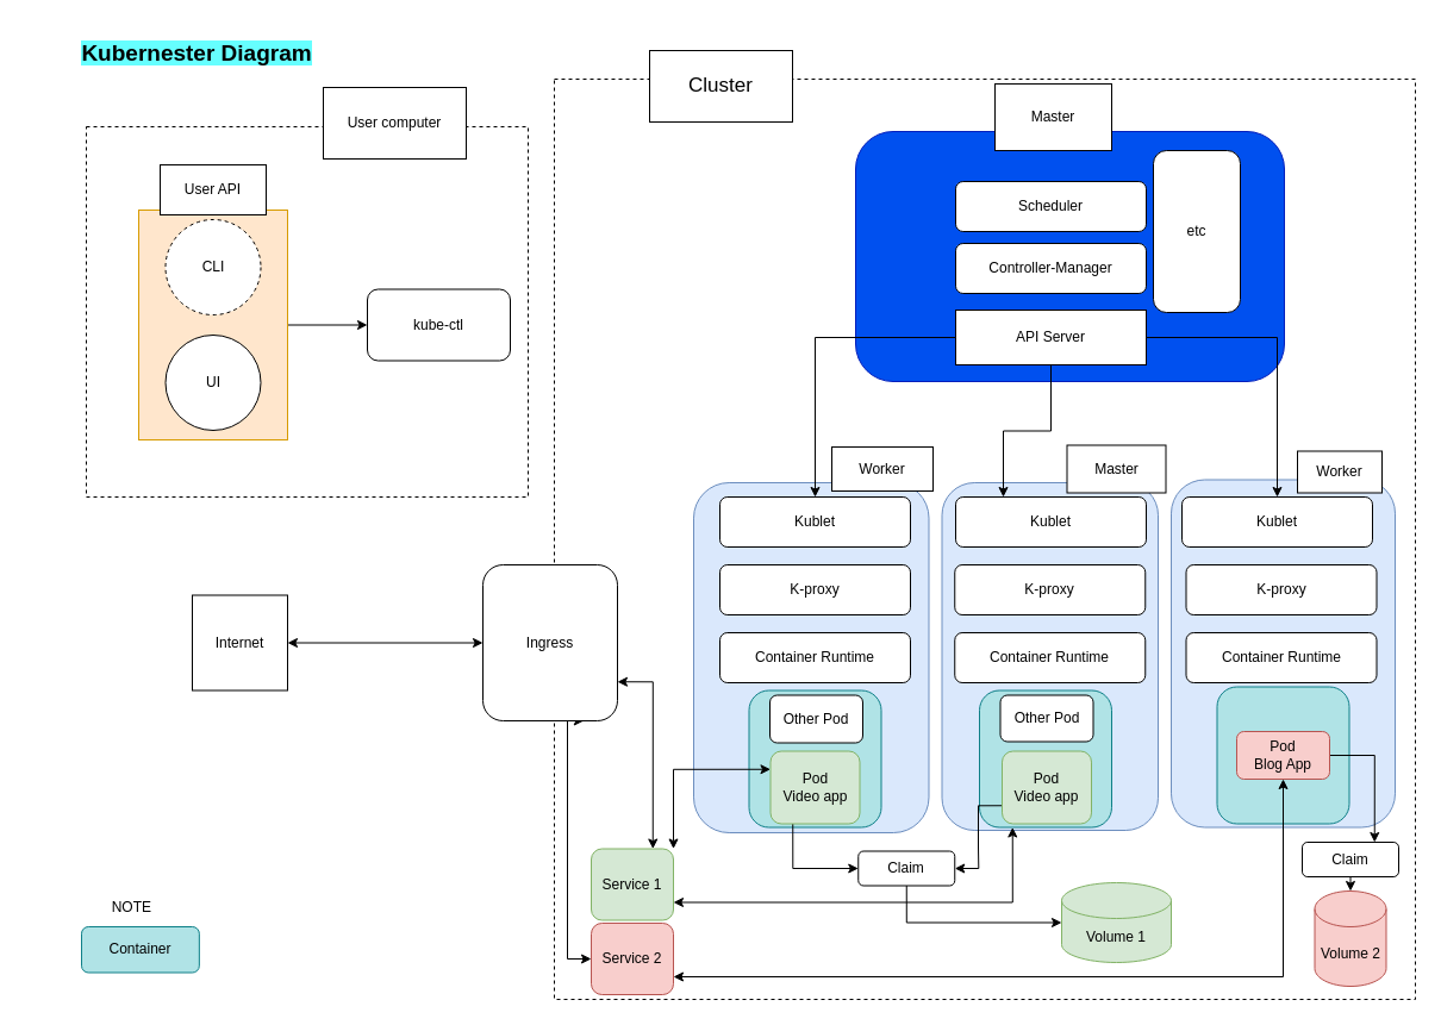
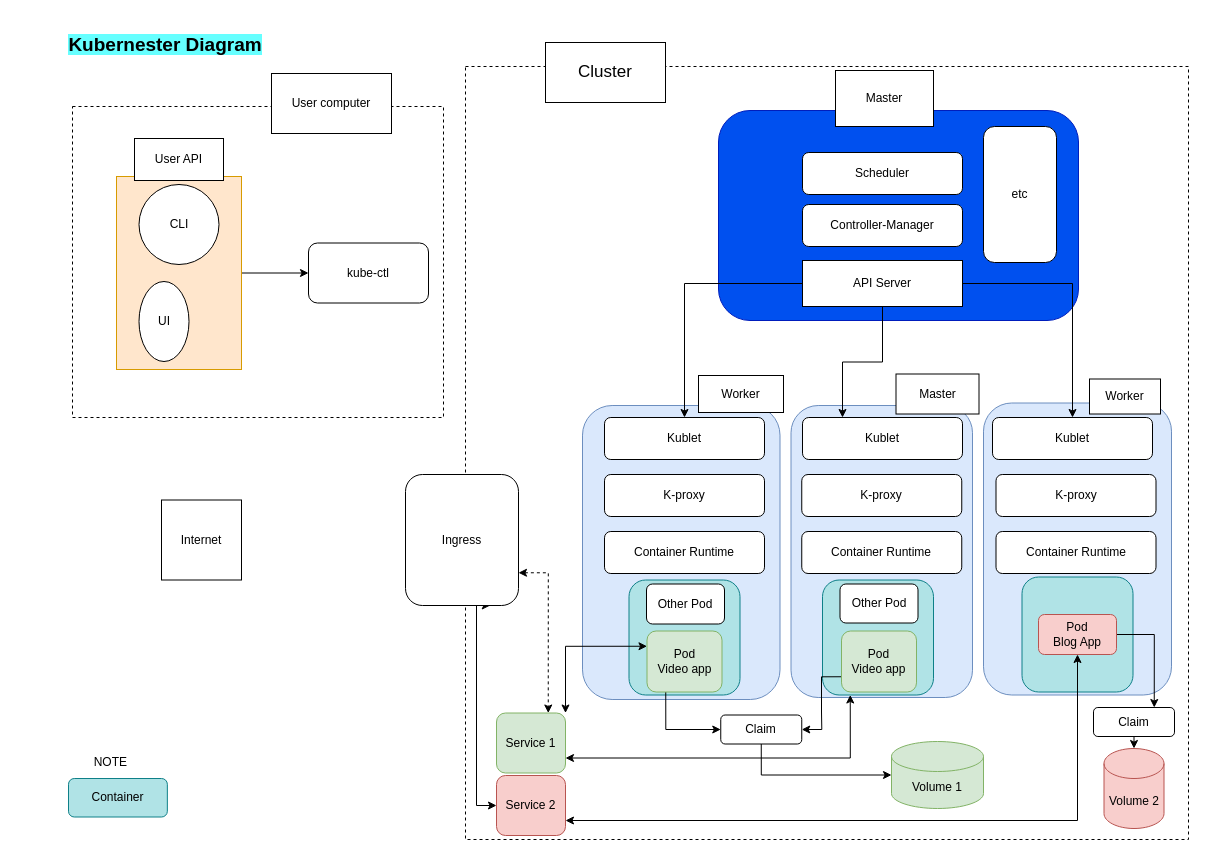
  <mxCell id="0" />
  <mxCell id="1" parent="0" />
  <mxCell id="2" value="" style="rounded=0;whiteSpace=wrap;html=1;dashed=1;" vertex="1" parent="1"><mxGeometry x="72" y="106" width="371" height="311" as="geometry" /></mxCell>
  <mxCell id="3" style="edgeStyle=orthogonalEdgeStyle;rounded=0;orthogonalLoop=1;jettySize=auto;html=1;" edge="1" parent="1" source="4" target="36"><mxGeometry relative="1" as="geometry" /></mxCell>
  <mxCell id="4" value="" style="rounded=0;whiteSpace=wrap;html=1;fillColor=#ffe6cc;strokeColor=#d79b00;" vertex="1" parent="1"><mxGeometry x="116" y="176" width="125" height="193" as="geometry" /></mxCell>
  <mxCell id="5" value="" style="rounded=0;whiteSpace=wrap;html=1;dashed=1;" vertex="1" parent="1"><mxGeometry x="465" y="66" width="723" height="773" as="geometry" /></mxCell>
  <mxCell id="6" value="" style="rounded=1;whiteSpace=wrap;html=1;fillColor=#0050ef;strokeColor=#001DBC;fontColor=#ffffff;" vertex="1" parent="1"><mxGeometry x="718" y="110" width="360" height="210" as="geometry" /></mxCell>
  <mxCell id="7" value="" style="rounded=1;whiteSpace=wrap;html=1;fillColor=#dae8fc;strokeColor=#6c8ebf;" vertex="1" parent="1"><mxGeometry x="582" y="405" width="197.5" height="294" as="geometry" /></mxCell>
  <mxCell id="8" value="" style="rounded=1;whiteSpace=wrap;html=1;fillColor=#dae8fc;strokeColor=#6c8ebf;" vertex="1" parent="1"><mxGeometry x="790.5" y="405" width="181.5" height="292" as="geometry" /></mxCell>
  <mxCell id="9" value="" style="rounded=1;whiteSpace=wrap;html=1;fillColor=#dae8fc;strokeColor=#6c8ebf;" vertex="1" parent="1"><mxGeometry x="983" y="402.5" width="188" height="292" as="geometry" /></mxCell>
  <mxCell id="10" value="&lt;font style=&quot;font-size: 17px&quot;&gt;Cluster&lt;/font&gt;" style="rounded=0;whiteSpace=wrap;html=1;" vertex="1" parent="1"><mxGeometry x="545" y="42" width="120" height="60" as="geometry" /></mxCell>
  <mxCell id="11" value="Master" style="rounded=0;whiteSpace=wrap;html=1;" vertex="1" parent="1"><mxGeometry x="835" y="70" width="98" height="56" as="geometry" /></mxCell>
  <mxCell id="12" value="Worker" style="rounded=0;whiteSpace=wrap;html=1;" vertex="1" parent="1"><mxGeometry x="698" y="375" width="85" height="37" as="geometry" /></mxCell>
  <mxCell id="13" value="Master" style="rounded=0;whiteSpace=wrap;html=1;" vertex="1" parent="1"><mxGeometry x="895.5" y="373.5" width="83" height="40" as="geometry" /></mxCell>
  <mxCell id="14" style="edgeStyle=orthogonalEdgeStyle;rounded=0;orthogonalLoop=1;jettySize=auto;html=1;exitX=0.5;exitY=1;exitDx=0;exitDy=0;" edge="1" parent="1" source="13" target="13"><mxGeometry relative="1" as="geometry" /></mxCell>
  <mxCell id="15" value="Worker" style="rounded=0;whiteSpace=wrap;html=1;" vertex="1" parent="1"><mxGeometry x="1089" y="378.5" width="71" height="35" as="geometry" /></mxCell>
  <mxCell id="16" value="Scheduler" style="rounded=1;whiteSpace=wrap;html=1;" vertex="1" parent="1"><mxGeometry x="802" y="152" width="160" height="42" as="geometry" /></mxCell>
  <mxCell id="17" value="Controller-Manager" style="rounded=1;whiteSpace=wrap;html=1;" vertex="1" parent="1"><mxGeometry x="802" y="204" width="160" height="42" as="geometry" /></mxCell>
  <mxCell id="18" style="edgeStyle=orthogonalEdgeStyle;rounded=0;orthogonalLoop=1;jettySize=auto;html=1;exitX=0;exitY=0.5;exitDx=0;exitDy=0;entryX=0.5;entryY=0;entryDx=0;entryDy=0;" edge="1" parent="1" source="21" target="22"><mxGeometry relative="1" as="geometry"><mxPoint x="688" y="473" as="targetPoint" /></mxGeometry></mxCell>
  <mxCell id="19" style="edgeStyle=orthogonalEdgeStyle;rounded=0;orthogonalLoop=1;jettySize=auto;html=1;exitX=0.5;exitY=1;exitDx=0;exitDy=0;entryX=0.25;entryY=0;entryDx=0;entryDy=0;" edge="1" parent="1" source="21" target="25"><mxGeometry relative="1" as="geometry" /></mxCell>
  <mxCell id="20" style="edgeStyle=orthogonalEdgeStyle;rounded=0;orthogonalLoop=1;jettySize=auto;html=1;exitX=1;exitY=0.5;exitDx=0;exitDy=0;entryX=0.5;entryY=0;entryDx=0;entryDy=0;" edge="1" parent="1" source="21" target="28"><mxGeometry relative="1" as="geometry" /></mxCell>
  <mxCell id="21" value="API Server" style="whiteSpace=wrap;html=1;rounded=0;" vertex="1" parent="1"><mxGeometry x="802" y="260" width="160" height="46" as="geometry" /></mxCell>
  <mxCell id="22" value="Kublet" style="rounded=1;whiteSpace=wrap;html=1;" vertex="1" parent="1"><mxGeometry x="604" y="417" width="160" height="42" as="geometry" /></mxCell>
  <mxCell id="23" value="K-proxy" style="rounded=1;whiteSpace=wrap;html=1;" vertex="1" parent="1"><mxGeometry x="604" y="474" width="160" height="42" as="geometry" /></mxCell>
  <mxCell id="24" value="Container Runtime" style="rounded=1;whiteSpace=wrap;html=1;" vertex="1" parent="1"><mxGeometry x="604" y="531" width="160" height="42" as="geometry" /></mxCell>
  <mxCell id="25" value="Kublet" style="rounded=1;whiteSpace=wrap;html=1;" vertex="1" parent="1"><mxGeometry x="802" y="417" width="160" height="42" as="geometry" /></mxCell>
  <mxCell id="26" value="K-proxy" style="rounded=1;whiteSpace=wrap;html=1;" vertex="1" parent="1"><mxGeometry x="801.25" y="474" width="160" height="42" as="geometry" /></mxCell>
  <mxCell id="27" value="Container Runtime" style="rounded=1;whiteSpace=wrap;html=1;" vertex="1" parent="1"><mxGeometry x="801.25" y="531" width="160" height="42" as="geometry" /></mxCell>
  <mxCell id="28" value="Kublet" style="rounded=1;whiteSpace=wrap;html=1;" vertex="1" parent="1"><mxGeometry x="992" y="417" width="160" height="42" as="geometry" /></mxCell>
  <mxCell id="29" value="K-proxy" style="rounded=1;whiteSpace=wrap;html=1;" vertex="1" parent="1"><mxGeometry x="995.5" y="474" width="160" height="42" as="geometry" /></mxCell>
  <mxCell id="30" value="Container Runtime" style="rounded=1;whiteSpace=wrap;html=1;" vertex="1" parent="1"><mxGeometry x="995.5" y="531" width="160" height="42" as="geometry" /></mxCell>
- <mxCell id="31" style="edgeStyle=orthogonalEdgeStyle;rounded=0;orthogonalLoop=1;jettySize=auto;html=1;startArrow=classic;startFill=1;" edge="1" parent="1" source="32" target="41"><mxGeometry relative="1" as="geometry" /></mxCell>
  <mxCell id="32" value="Internet" style="whiteSpace=wrap;html=1;aspect=fixed;" vertex="1" parent="1"><mxGeometry x="161" y="499.5" width="80" height="80" as="geometry" /></mxCell>
- <mxCell id="33" value="CLI" style="ellipse;whiteSpace=wrap;html=1;aspect=fixed;dashed=1;" vertex="1" parent="1"><mxGeometry x="138.5" y="184" width="80" height="80" as="geometry" /></mxCell>
- <mxCell id="34" value="UI" style="ellipse;whiteSpace=wrap;html=1;aspect=fixed;" vertex="1" parent="1"><mxGeometry x="138.5" y="281" width="80" height="80" as="geometry" /></mxCell>
+ <mxCell id="33" value="CLI" style="ellipse;whiteSpace=wrap;html=1;aspect=fixed;" vertex="1" parent="1"><mxGeometry x="138.5" y="184" width="80" height="80" as="geometry" /></mxCell>
+ <mxCell id="34" value="UI" style="ellipse;whiteSpace=wrap;html=1;aspect=fixed;" vertex="1" parent="1"><mxGeometry x="138.5" y="281" width="50" height="80" as="geometry" /></mxCell>
  <mxCell id="35" value="User API" style="rounded=0;whiteSpace=wrap;html=1;" vertex="1" parent="1"><mxGeometry x="134" y="138" width="89" height="42" as="geometry" /></mxCell>
  <mxCell id="36" value="kube-ctl" style="rounded=1;whiteSpace=wrap;html=1;" vertex="1" parent="1"><mxGeometry x="308" y="242.5" width="120" height="60" as="geometry" /></mxCell>
  <mxCell id="37" value="User computer" style="rounded=0;whiteSpace=wrap;html=1;" vertex="1" parent="1"><mxGeometry x="271" y="73" width="120" height="60" as="geometry" /></mxCell>
- <mxCell id="38" value="etc" style="rounded=1;whiteSpace=wrap;html=1;" vertex="1" parent="1"><mxGeometry x="968" y="126" width="73" height="136" as="geometry" /></mxCell>
- <mxCell id="39" style="edgeStyle=orthogonalEdgeStyle;rounded=0;orthogonalLoop=1;jettySize=auto;html=1;exitX=1;exitY=0.75;exitDx=0;exitDy=0;entryX=0.75;entryY=0;entryDx=0;entryDy=0;startArrow=classic;startFill=1;" edge="1" parent="1" source="41" target="43"><mxGeometry relative="1" as="geometry" /></mxCell>
+ <mxCell id="38" value="etc" style="rounded=1;whiteSpace=wrap;html=1;" vertex="1" parent="1"><mxGeometry x="983" y="126" width="73" height="136" as="geometry" /></mxCell>
+ <mxCell id="39" style="edgeStyle=orthogonalEdgeStyle;rounded=0;orthogonalLoop=1;jettySize=auto;html=1;exitX=1;exitY=0.75;exitDx=0;exitDy=0;entryX=0.75;entryY=0;entryDx=0;entryDy=0;startArrow=classic;startFill=1;dashed=1;" edge="1" parent="1" source="41" target="43"><mxGeometry relative="1" as="geometry" /></mxCell>
  <mxCell id="40" style="edgeStyle=orthogonalEdgeStyle;rounded=0;orthogonalLoop=1;jettySize=auto;html=1;exitX=0.75;exitY=1;exitDx=0;exitDy=0;entryX=0;entryY=0.5;entryDx=0;entryDy=0;startArrow=classic;startFill=1;" edge="1" parent="1" source="41" target="44"><mxGeometry relative="1" as="geometry"><Array as="points"><mxPoint x="476" y="605" /><mxPoint x="476" y="805" /></Array></mxGeometry></mxCell>
  <mxCell id="41" value="Ingress" style="rounded=1;whiteSpace=wrap;html=1;" vertex="1" parent="1"><mxGeometry x="405" y="474" width="113" height="131" as="geometry" /></mxCell>
  <mxCell id="42" style="edgeStyle=orthogonalEdgeStyle;rounded=0;orthogonalLoop=1;jettySize=auto;html=1;exitX=1;exitY=0.75;exitDx=0;exitDy=0;entryX=0.25;entryY=1;entryDx=0;entryDy=0;startArrow=classic;startFill=1;" edge="1" parent="1" source="43" target="53"><mxGeometry relative="1" as="geometry" /></mxCell>
  <mxCell id="43" value="Service 1" style="rounded=1;whiteSpace=wrap;html=1;fillColor=#d5e8d4;strokeColor=#82b366;" vertex="1" parent="1"><mxGeometry x="496" y="712.5" width="69" height="60" as="geometry" /></mxCell>
  <mxCell id="44" value="Service 2" style="rounded=1;whiteSpace=wrap;html=1;fillColor=#f8cecc;strokeColor=#b85450;" vertex="1" parent="1"><mxGeometry x="496" y="775" width="69" height="60" as="geometry" /></mxCell>
  <mxCell id="45" value="Volume 1" style="shape=cylinder3;whiteSpace=wrap;html=1;boundedLbl=1;backgroundOutline=1;size=15;fillColor=#d5e8d4;strokeColor=#82b366;" vertex="1" parent="1"><mxGeometry x="891" y="741" width="92" height="67" as="geometry" /></mxCell>
  <mxCell id="46" value="" style="rounded=1;whiteSpace=wrap;html=1;fillColor=#b0e3e6;strokeColor=#0e8088;" vertex="1" parent="1"><mxGeometry x="628.5" y="579.5" width="111" height="115" as="geometry" /></mxCell>
  <mxCell id="47" style="edgeStyle=orthogonalEdgeStyle;rounded=0;orthogonalLoop=1;jettySize=auto;html=1;exitX=0.25;exitY=1;exitDx=0;exitDy=0;entryX=0;entryY=0.5;entryDx=0;entryDy=0;startArrow=none;startFill=0;" edge="1" parent="1" source="48" target="62"><mxGeometry relative="1" as="geometry" /></mxCell>
  <mxCell id="48" value="Pod&lt;br&gt;Video app" style="rounded=1;whiteSpace=wrap;html=1;fillColor=#d5e8d4;strokeColor=#82b366;" vertex="1" parent="1"><mxGeometry x="646.5" y="630.5" width="75" height="61" as="geometry" /></mxCell>
  <mxCell id="49" value="Other Pod" style="rounded=1;whiteSpace=wrap;html=1;" vertex="1" parent="1"><mxGeometry x="646" y="583.5" width="78" height="40" as="geometry" /></mxCell>
  <mxCell id="50" value="" style="rounded=1;whiteSpace=wrap;html=1;fillColor=#b0e3e6;strokeColor=#0e8088;" vertex="1" parent="1"><mxGeometry x="1021.5" y="576.5" width="111" height="115" as="geometry" /></mxCell>
  <mxCell id="51" style="edgeStyle=orthogonalEdgeStyle;rounded=0;orthogonalLoop=1;jettySize=auto;html=1;exitX=1;exitY=0.5;exitDx=0;exitDy=0;entryX=0.75;entryY=0;entryDx=0;entryDy=0;startArrow=none;startFill=0;" edge="1" parent="1" source="52" target="64"><mxGeometry relative="1" as="geometry" /></mxCell>
  <mxCell id="52" value="Pod&lt;br&gt;Blog App" style="rounded=1;whiteSpace=wrap;html=1;fillColor=#f8cecc;strokeColor=#b85450;" vertex="1" parent="1"><mxGeometry x="1038" y="614" width="78" height="40" as="geometry" /></mxCell>
  <mxCell id="53" value="" style="rounded=1;whiteSpace=wrap;html=1;fillColor=#b0e3e6;strokeColor=#0e8088;" vertex="1" parent="1"><mxGeometry x="822" y="579.5" width="111" height="115" as="geometry" /></mxCell>
  <mxCell id="54" value="Other Pod" style="rounded=1;whiteSpace=wrap;html=1;" vertex="1" parent="1"><mxGeometry x="839.5" y="583.5" width="78" height="39" as="geometry" /></mxCell>
  <mxCell id="55" style="edgeStyle=orthogonalEdgeStyle;rounded=0;orthogonalLoop=1;jettySize=auto;html=1;exitX=0;exitY=0.75;exitDx=0;exitDy=0;entryX=1;entryY=0.5;entryDx=0;entryDy=0;startArrow=none;startFill=0;" edge="1" parent="1" source="56" target="62"><mxGeometry relative="1" as="geometry" /></mxCell>
  <mxCell id="56" value="Pod&lt;br&gt;Video app" style="rounded=1;whiteSpace=wrap;html=1;fillColor=#d5e8d4;strokeColor=#82b366;" vertex="1" parent="1"><mxGeometry x="841" y="630.5" width="75" height="61" as="geometry" /></mxCell>
  <mxCell id="57" value="Container" style="rounded=1;whiteSpace=wrap;html=1;fillColor=#b0e3e6;strokeColor=#0e8088;" vertex="1" parent="1"><mxGeometry x="68" y="778" width="98.85" height="38.5" as="geometry" /></mxCell>
  <mxCell id="58" value="Volume 2" style="shape=cylinder3;whiteSpace=wrap;html=1;boundedLbl=1;backgroundOutline=1;size=15;fillColor=#f8cecc;strokeColor=#b85450;" vertex="1" parent="1"><mxGeometry x="1103.5" y="748" width="60" height="80" as="geometry" /></mxCell>
  <mxCell id="59" style="edgeStyle=orthogonalEdgeStyle;rounded=0;orthogonalLoop=1;jettySize=auto;html=1;exitX=1;exitY=0;exitDx=0;exitDy=0;entryX=0;entryY=0.25;entryDx=0;entryDy=0;startArrow=classic;startFill=1;" edge="1" parent="1" source="43" target="48"><mxGeometry relative="1" as="geometry" /></mxCell>
  <mxCell id="60" style="edgeStyle=orthogonalEdgeStyle;rounded=0;orthogonalLoop=1;jettySize=auto;html=1;exitX=1;exitY=0.75;exitDx=0;exitDy=0;startArrow=classic;startFill=1;" edge="1" parent="1" source="44" target="52"><mxGeometry relative="1" as="geometry" /></mxCell>
  <mxCell id="61" style="edgeStyle=orthogonalEdgeStyle;rounded=0;orthogonalLoop=1;jettySize=auto;html=1;exitX=0.5;exitY=1;exitDx=0;exitDy=0;startArrow=none;startFill=0;" edge="1" parent="1" source="62" target="45"><mxGeometry relative="1" as="geometry" /></mxCell>
  <mxCell id="62" value="Claim" style="rounded=1;whiteSpace=wrap;html=1;" vertex="1" parent="1"><mxGeometry x="720.25" y="714.5" width="81" height="29" as="geometry" /></mxCell>
  <mxCell id="63" style="edgeStyle=orthogonalEdgeStyle;rounded=0;orthogonalLoop=1;jettySize=auto;html=1;exitX=0.5;exitY=1;exitDx=0;exitDy=0;entryX=0.5;entryY=0;entryDx=0;entryDy=0;entryPerimeter=0;startArrow=none;startFill=0;" edge="1" parent="1" source="64" target="58"><mxGeometry relative="1" as="geometry" /></mxCell>
  <mxCell id="64" value="Claim" style="rounded=1;whiteSpace=wrap;html=1;" vertex="1" parent="1"><mxGeometry x="1093" y="707" width="81" height="29" as="geometry" /></mxCell>
  <mxCell id="65" value="NOTE&amp;nbsp;" style="text;html=1;strokeColor=none;fillColor=none;align=center;verticalAlign=middle;whiteSpace=wrap;rounded=0;" vertex="1" parent="1"><mxGeometry x="92" y="752" width="40" height="20" as="geometry" /></mxCell>
  <mxCell id="66" value="&lt;h1&gt;&lt;b&gt;&lt;font style=&quot;font-size: 19px ; background-color: rgb(102 , 255 , 255)&quot;&gt;Kubernester Diagram&lt;/font&gt;&lt;/b&gt;&lt;/h1&gt;" style="text;html=1;strokeColor=none;fillColor=none;align=center;verticalAlign=middle;whiteSpace=wrap;rounded=0;" vertex="1" parent="1"><mxGeometry x="20.5" y="20" width="287.5" height="46" as="geometry" /></mxCell>
